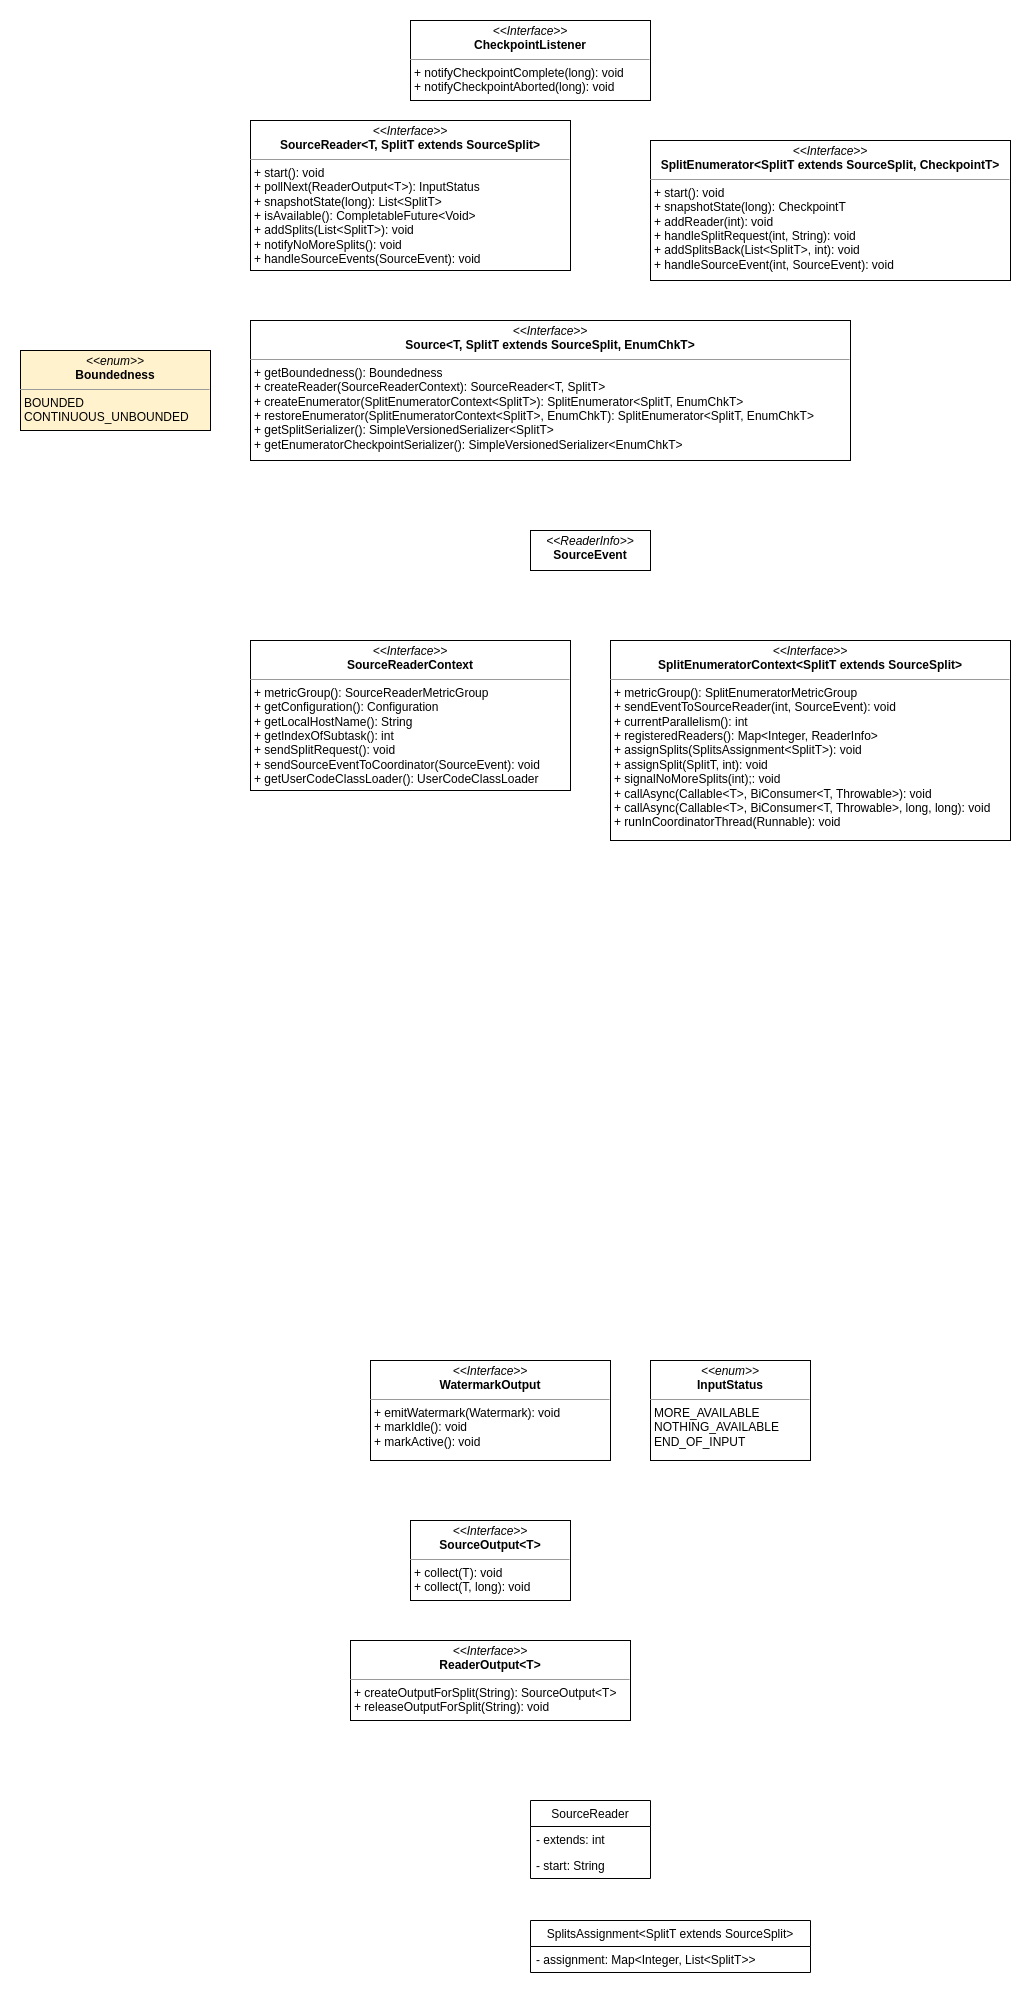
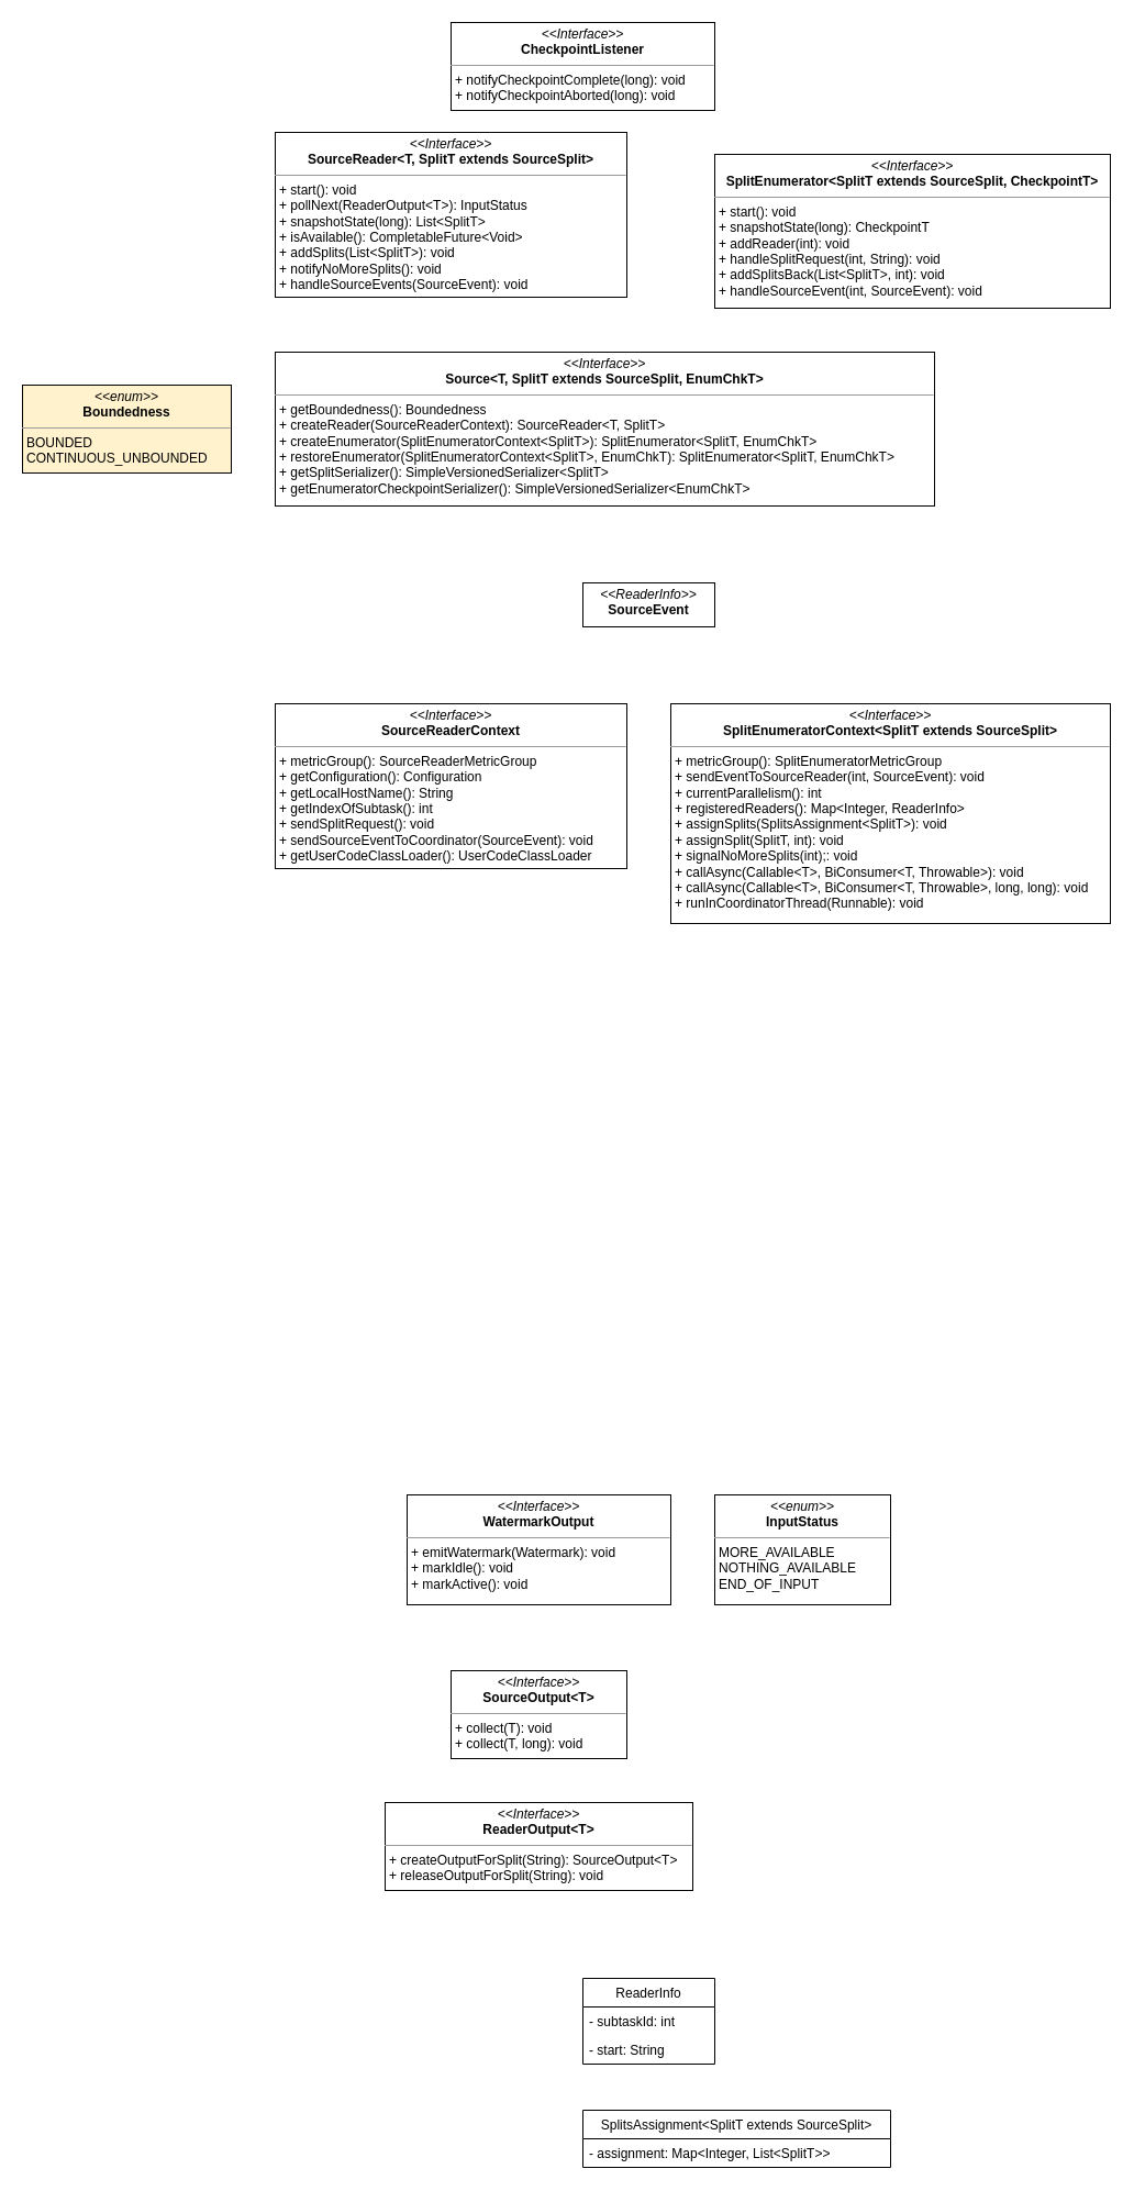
  <mxCell id="0" />
  <mxCell id="1" parent="0" />
  <mxCell id="2" value="&lt;p style=&quot;margin: 0px ; margin-top: 4px ; text-align: center&quot;&gt;&lt;i&gt;&amp;lt;&amp;lt;enum&amp;gt;&amp;gt;&lt;/i&gt;&lt;br&gt;&lt;b&gt;Boundedness&lt;/b&gt;&lt;br&gt;&lt;/p&gt;&lt;hr size=&quot;1&quot;&gt;&lt;p style=&quot;margin: 0px ; margin-left: 4px&quot;&gt;BOUNDED&lt;br&gt;CONTINUOUS_UNBOUNDED&lt;/p&gt;&lt;p style=&quot;margin: 0px ; margin-left: 4px&quot;&gt;&lt;br&gt;&lt;/p&gt;" style="verticalAlign=top;align=left;overflow=fill;fontSize=12;fontFamily=Helvetica;html=1;fillColor=#fff2cc;" parent="1" vertex="1"><mxGeometry x="20" y="350" width="190" height="80" as="geometry" /></mxCell>
  <mxCell id="3" value="&lt;p style=&quot;margin: 0px ; margin-top: 4px ; text-align: center&quot;&gt;&lt;i&gt;&amp;lt;&amp;lt;Interface&amp;gt;&amp;gt;&lt;/i&gt;&lt;br&gt;&lt;b&gt;Source&amp;lt;T, SplitT extends SourceSplit, EnumChkT&amp;gt;&lt;/b&gt;&lt;/p&gt;&lt;hr size=&quot;1&quot;&gt;&lt;p style=&quot;margin: 0px ; margin-left: 4px&quot;&gt;+ getBoundedness(): Boundedness&lt;/p&gt;&lt;p style=&quot;margin: 0px ; margin-left: 4px&quot;&gt;+ createReader(SourceReaderContext): SourceReader&amp;lt;T, SplitT&amp;gt;&lt;/p&gt;&lt;p style=&quot;margin: 0px ; margin-left: 4px&quot;&gt;+ createEnumerator(SplitEnumeratorContext&amp;lt;SplitT&amp;gt;): SplitEnumerator&amp;lt;SplitT, EnumChkT&amp;gt;&lt;/p&gt;&lt;p style=&quot;margin: 0px ; margin-left: 4px&quot;&gt;+ restoreEnumerator(SplitEnumeratorContext&amp;lt;SplitT&amp;gt;, EnumChkT): SplitEnumerator&amp;lt;SplitT, EnumChkT&amp;gt;&lt;/p&gt;&lt;p style=&quot;margin: 0px ; margin-left: 4px&quot;&gt;+ getSplitSerializer(): SimpleVersionedSerializer&amp;lt;SplitT&amp;gt;&lt;/p&gt;&lt;p style=&quot;margin: 0px ; margin-left: 4px&quot;&gt;+ getEnumeratorCheckpointSerializer(): SimpleVersionedSerializer&amp;lt;EnumChkT&amp;gt;&lt;/p&gt;" style="verticalAlign=top;align=left;overflow=fill;fontSize=12;fontFamily=Helvetica;html=1;" parent="1" vertex="1"><mxGeometry x="250" y="320" width="600" height="140" as="geometry" /></mxCell>
  <mxCell id="4" value="&lt;p style=&quot;margin: 0px ; margin-top: 4px ; text-align: center&quot;&gt;&lt;i&gt;&amp;lt;&amp;lt;Interface&amp;gt;&amp;gt;&lt;/i&gt;&lt;br&gt;&lt;b&gt;SourceReaderContext&lt;/b&gt;&lt;br&gt;&lt;/p&gt;&lt;hr size=&quot;1&quot;&gt;&lt;p style=&quot;margin: 0px ; margin-left: 4px&quot;&gt;+ metricGroup(): SourceReaderMetricGroup&lt;/p&gt;&lt;p style=&quot;margin: 0px ; margin-left: 4px&quot;&gt;+ getConfiguration(): Configuration&lt;/p&gt;&lt;p style=&quot;margin: 0px ; margin-left: 4px&quot;&gt;+ getLocalHostName(): String&lt;/p&gt;&lt;p style=&quot;margin: 0px ; margin-left: 4px&quot;&gt;+ getIndexOfSubtask(): int&lt;/p&gt;&lt;p style=&quot;margin: 0px ; margin-left: 4px&quot;&gt;+ sendSplitRequest(): void&lt;/p&gt;&lt;p style=&quot;margin: 0px ; margin-left: 4px&quot;&gt;+ sendSourceEventToCoordinator(SourceEvent): void&lt;/p&gt;&lt;p style=&quot;margin: 0px ; margin-left: 4px&quot;&gt;+ getUserCodeClassLoader(): UserCodeClassLoader&lt;/p&gt;" style="verticalAlign=top;align=left;overflow=fill;fontSize=12;fontFamily=Helvetica;html=1;" parent="1" vertex="1"><mxGeometry x="250" y="640" width="320" height="150" as="geometry" /></mxCell>
  <mxCell id="5" value="&lt;p style=&quot;margin: 0px ; margin-top: 4px ; text-align: center&quot;&gt;&lt;i&gt;&amp;lt;&amp;lt;Interface&amp;gt;&amp;gt;&lt;/i&gt;&lt;br&gt;&lt;b&gt;SplitEnumeratorContext&amp;lt;SplitT extends SourceSplit&amp;gt;&lt;/b&gt;&lt;br&gt;&lt;/p&gt;&lt;hr size=&quot;1&quot;&gt;&lt;p style=&quot;margin: 0px ; margin-left: 4px&quot;&gt;+ metricGroup(): SplitEnumeratorMetricGroup&lt;/p&gt;&lt;p style=&quot;margin: 0px ; margin-left: 4px&quot;&gt;+ sendEventToSourceReader(int, SourceEvent): void&lt;/p&gt;&lt;p style=&quot;margin: 0px ; margin-left: 4px&quot;&gt;+ currentParallelism(): int&lt;/p&gt;&lt;p style=&quot;margin: 0px ; margin-left: 4px&quot;&gt;+ registeredReaders(): Map&amp;lt;Integer, ReaderInfo&amp;gt;&lt;/p&gt;&lt;p style=&quot;margin: 0px ; margin-left: 4px&quot;&gt;+ assignSplits(SplitsAssignment&amp;lt;SplitT&amp;gt;): void&lt;/p&gt;&lt;p style=&quot;margin: 0px ; margin-left: 4px&quot;&gt;+ assignSplit(SplitT, int): void&lt;/p&gt;&lt;p style=&quot;margin: 0px ; margin-left: 4px&quot;&gt;+ signalNoMoreSplits(int);: void&lt;/p&gt;&lt;p style=&quot;margin: 0px ; margin-left: 4px&quot;&gt;+ callAsync(Callable&amp;lt;T&amp;gt;, BiConsumer&amp;lt;T, Throwable&amp;gt;): void&lt;/p&gt;&lt;p style=&quot;margin: 0px ; margin-left: 4px&quot;&gt;+ callAsync(Callable&amp;lt;T&amp;gt;, BiConsumer&amp;lt;T, Throwable&amp;gt;, long, long): void&lt;/p&gt;&lt;p style=&quot;margin: 0px ; margin-left: 4px&quot;&gt;+ runInCoordinatorThread(Runnable): void&lt;/p&gt;" style="verticalAlign=top;align=left;overflow=fill;fontSize=12;fontFamily=Helvetica;html=1;" parent="1" vertex="1"><mxGeometry x="610" y="640" width="400" height="200" as="geometry" /></mxCell>
  <mxCell id="6" value="&lt;p style=&quot;margin: 0px ; margin-top: 4px ; text-align: center&quot;&gt;&lt;i&gt;&amp;lt;&amp;lt;Interface&amp;gt;&amp;gt;&lt;/i&gt;&lt;br&gt;&lt;b&gt;SourceReader&amp;lt;T, SplitT extends SourceSplit&amp;gt;&lt;/b&gt;&lt;br&gt;&lt;/p&gt;&lt;hr size=&quot;1&quot;&gt;&lt;p style=&quot;margin: 0px ; margin-left: 4px&quot;&gt;+ start(): void&lt;/p&gt;&lt;p style=&quot;margin: 0px ; margin-left: 4px&quot;&gt;+ pollNext(ReaderOutput&amp;lt;T&amp;gt;): InputStatus&lt;/p&gt;&lt;p style=&quot;margin: 0px ; margin-left: 4px&quot;&gt;+ snapshotState(long): List&amp;lt;SplitT&amp;gt;&lt;/p&gt;&lt;p style=&quot;margin: 0px ; margin-left: 4px&quot;&gt;+ isAvailable(): CompletableFuture&amp;lt;Void&amp;gt;&lt;/p&gt;&lt;p style=&quot;margin: 0px ; margin-left: 4px&quot;&gt;+ addSplits(List&amp;lt;SplitT&amp;gt;): void&lt;/p&gt;&lt;p style=&quot;margin: 0px ; margin-left: 4px&quot;&gt;+ notifyNoMoreSplits(): void&lt;/p&gt;&lt;p style=&quot;margin: 0px ; margin-left: 4px&quot;&gt;+ handleSourceEvents(SourceEvent): void&lt;/p&gt;" style="verticalAlign=top;align=left;overflow=fill;fontSize=12;fontFamily=Helvetica;html=1;" parent="1" vertex="1"><mxGeometry x="250" y="120" width="320" height="150" as="geometry" /></mxCell>
  <mxCell id="7" value="&lt;p style=&quot;margin: 0px ; margin-top: 4px ; text-align: center&quot;&gt;&lt;i&gt;&amp;lt;&amp;lt;Interface&amp;gt;&amp;gt;&lt;/i&gt;&lt;br&gt;&lt;b&gt;CheckpointListener&lt;/b&gt;&lt;br&gt;&lt;/p&gt;&lt;hr size=&quot;1&quot;&gt;&lt;p style=&quot;margin: 0px ; margin-left: 4px&quot;&gt;+ notifyCheckpointComplete(long): void&lt;/p&gt;&lt;p style=&quot;margin: 0px ; margin-left: 4px&quot;&gt;+ notifyCheckpointAborted(long): void&lt;/p&gt;" style="verticalAlign=top;align=left;overflow=fill;fontSize=12;fontFamily=Helvetica;html=1;" parent="1" vertex="1"><mxGeometry x="410" y="20" width="240" height="80" as="geometry" /></mxCell>
  <mxCell id="8" value="&lt;p style=&quot;margin: 0px ; margin-top: 4px ; text-align: center&quot;&gt;&lt;i&gt;&amp;lt;&amp;lt;Interface&amp;gt;&amp;gt;&lt;/i&gt;&lt;br&gt;&lt;b&gt;SplitEnumerator&amp;lt;SplitT extends SourceSplit, CheckpointT&amp;gt;&lt;/b&gt;&lt;br&gt;&lt;/p&gt;&lt;hr size=&quot;1&quot;&gt;&lt;p style=&quot;margin: 0px ; margin-left: 4px&quot;&gt;+ start(): void&lt;/p&gt;&lt;p style=&quot;margin: 0px ; margin-left: 4px&quot;&gt;+ snapshotState(long): CheckpointT&lt;/p&gt;&lt;p style=&quot;margin: 0px ; margin-left: 4px&quot;&gt;+ addReader(int): void&lt;/p&gt;&lt;p style=&quot;margin: 0px ; margin-left: 4px&quot;&gt;+ handleSplitRequest(int, String): void&lt;/p&gt;&lt;p style=&quot;margin: 0px ; margin-left: 4px&quot;&gt;+ addSplitsBack(List&amp;lt;SplitT&amp;gt;, int): void&lt;/p&gt;&lt;p style=&quot;margin: 0px ; margin-left: 4px&quot;&gt;+ handleSourceEvent(int, SourceEvent): void&lt;/p&gt;" style="verticalAlign=top;align=left;overflow=fill;fontSize=12;fontFamily=Helvetica;html=1;" parent="1" vertex="1"><mxGeometry x="650" y="140" width="360" height="140" as="geometry" /></mxCell>
  <mxCell id="9" value="&lt;p style=&quot;margin: 0px ; margin-top: 4px ; text-align: center&quot;&gt;&lt;i&gt;&amp;lt;&amp;lt;ReaderInfo&amp;gt;&amp;gt;&lt;/i&gt;&lt;br&gt;&lt;b&gt;SourceEvent&lt;/b&gt;&lt;/p&gt;" style="verticalAlign=top;align=left;overflow=fill;fontSize=12;fontFamily=Helvetica;html=1;" parent="1" vertex="1"><mxGeometry x="530" y="530" width="120" height="40" as="geometry" /></mxCell>
  <mxCell id="10" value="&lt;p style=&quot;margin: 0px ; margin-top: 4px ; text-align: center&quot;&gt;&lt;i&gt;&amp;lt;&amp;lt;Interface&amp;gt;&amp;gt;&lt;/i&gt;&lt;br&gt;&lt;b&gt;WatermarkOutput&lt;/b&gt;&lt;br&gt;&lt;/p&gt;&lt;hr size=&quot;1&quot;&gt;&lt;p style=&quot;margin: 0px ; margin-left: 4px&quot;&gt;+ emitWatermark(Watermark): void&lt;/p&gt;&lt;p style=&quot;margin: 0px ; margin-left: 4px&quot;&gt;+ markIdle(): void&lt;/p&gt;&lt;p style=&quot;margin: 0px ; margin-left: 4px&quot;&gt;+ markActive(): void&lt;/p&gt;" style="verticalAlign=top;align=left;overflow=fill;fontSize=12;fontFamily=Helvetica;html=1;" parent="1" vertex="1"><mxGeometry x="370" y="1360" width="240" height="100" as="geometry" /></mxCell>
  <mxCell id="11" value="&lt;p style=&quot;margin: 0px ; margin-top: 4px ; text-align: center&quot;&gt;&lt;i&gt;&amp;lt;&amp;lt;Interface&amp;gt;&amp;gt;&lt;/i&gt;&lt;br&gt;&lt;b&gt;SourceOutput&amp;lt;T&amp;gt;&lt;/b&gt;&lt;br&gt;&lt;/p&gt;&lt;hr size=&quot;1&quot;&gt;&lt;p style=&quot;margin: 0px ; margin-left: 4px&quot;&gt;+ collect(T): void&lt;/p&gt;&lt;p style=&quot;margin: 0px ; margin-left: 4px&quot;&gt;+ collect(T, long): void&lt;/p&gt;" style="verticalAlign=top;align=left;overflow=fill;fontSize=12;fontFamily=Helvetica;html=1;" parent="1" vertex="1"><mxGeometry x="410" y="1520" width="160" height="80" as="geometry" /></mxCell>
  <mxCell id="12" value="&lt;p style=&quot;margin: 0px ; margin-top: 4px ; text-align: center&quot;&gt;&lt;i&gt;&amp;lt;&amp;lt;Interface&amp;gt;&amp;gt;&lt;/i&gt;&lt;br&gt;&lt;b&gt;ReaderOutput&amp;lt;T&amp;gt;&lt;/b&gt;&lt;br&gt;&lt;/p&gt;&lt;hr size=&quot;1&quot;&gt;&lt;p style=&quot;margin: 0px ; margin-left: 4px&quot;&gt;+ createOutputForSplit(String): SourceOutput&amp;lt;T&amp;gt;&lt;/p&gt;&lt;p style=&quot;margin: 0px ; margin-left: 4px&quot;&gt;+ releaseOutputForSplit(String): void&lt;/p&gt;" style="verticalAlign=top;align=left;overflow=fill;fontSize=12;fontFamily=Helvetica;html=1;" parent="1" vertex="1"><mxGeometry x="350" y="1640" width="280" height="80" as="geometry" /></mxCell>
  <mxCell id="13" value="&lt;p style=&quot;margin: 0px ; margin-top: 4px ; text-align: center&quot;&gt;&lt;i&gt;&amp;lt;&amp;lt;enum&amp;gt;&amp;gt;&lt;/i&gt;&lt;br&gt;&lt;b&gt;InputStatus&lt;/b&gt;&lt;br&gt;&lt;/p&gt;&lt;hr size=&quot;1&quot;&gt;&lt;p style=&quot;margin: 0px ; margin-left: 4px&quot;&gt;MORE_AVAILABLE&lt;br&gt;NOTHING_AVAILABLE&lt;/p&gt;&lt;p style=&quot;margin: 0px ; margin-left: 4px&quot;&gt;END_OF_INPUT&lt;br&gt;&lt;/p&gt;&lt;p style=&quot;margin: 0px ; margin-left: 4px&quot;&gt;&lt;br&gt;&lt;/p&gt;" style="verticalAlign=top;align=left;overflow=fill;fontSize=12;fontFamily=Helvetica;html=1;" parent="1" vertex="1"><mxGeometry x="650" y="1360" width="160" height="100" as="geometry" /></mxCell>
- <mxCell id="14" value="SourceReader" style="swimlane;fontStyle=0;childLayout=stackLayout;horizontal=1;startSize=26;fillColor=none;horizontalStack=0;resizeParent=1;resizeParentMax=0;resizeLast=0;collapsible=1;marginBottom=0;" parent="1" vertex="1"><mxGeometry x="530" y="1800" width="120" height="78" as="geometry" /></mxCell>
- <mxCell id="15" value="- extends: int" style="text;strokeColor=none;fillColor=none;align=left;verticalAlign=top;spacingLeft=4;spacingRight=4;overflow=hidden;rotatable=0;points=[[0,0.5],[1,0.5]];portConstraint=eastwest;" parent="14" vertex="1"><mxGeometry y="26" width="120" height="26" as="geometry" /></mxCell>
+ <mxCell id="14" value="ReaderInfo" style="swimlane;fontStyle=0;childLayout=stackLayout;horizontal=1;startSize=26;fillColor=none;horizontalStack=0;resizeParent=1;resizeParentMax=0;resizeLast=0;collapsible=1;marginBottom=0;" parent="1" vertex="1"><mxGeometry x="530" y="1800" width="120" height="78" as="geometry" /></mxCell>
+ <mxCell id="15" value="- subtaskId: int" style="text;strokeColor=none;fillColor=none;align=left;verticalAlign=top;spacingLeft=4;spacingRight=4;overflow=hidden;rotatable=0;points=[[0,0.5],[1,0.5]];portConstraint=eastwest;" parent="14" vertex="1"><mxGeometry y="26" width="120" height="26" as="geometry" /></mxCell>
  <mxCell id="16" value="- start: String" style="text;strokeColor=none;fillColor=none;align=left;verticalAlign=top;spacingLeft=4;spacingRight=4;overflow=hidden;rotatable=0;points=[[0,0.5],[1,0.5]];portConstraint=eastwest;" parent="14" vertex="1"><mxGeometry y="52" width="120" height="26" as="geometry" /></mxCell>
  <mxCell id="17" value="SplitsAssignment&lt;SplitT extends SourceSplit&gt;" style="swimlane;fontStyle=0;childLayout=stackLayout;horizontal=1;startSize=26;fillColor=none;horizontalStack=0;resizeParent=1;resizeParentMax=0;resizeLast=0;collapsible=1;marginBottom=0;" parent="1" vertex="1"><mxGeometry x="530" y="1920" width="280" height="52" as="geometry" /></mxCell>
  <mxCell id="18" value="- assignment: Map&lt;Integer, List&lt;SplitT&gt;&gt;" style="text;strokeColor=none;fillColor=none;align=left;verticalAlign=top;spacingLeft=4;spacingRight=4;overflow=hidden;rotatable=0;points=[[0,0.5],[1,0.5]];portConstraint=eastwest;" parent="17" vertex="1"><mxGeometry y="26" width="280" height="26" as="geometry" /></mxCell>
